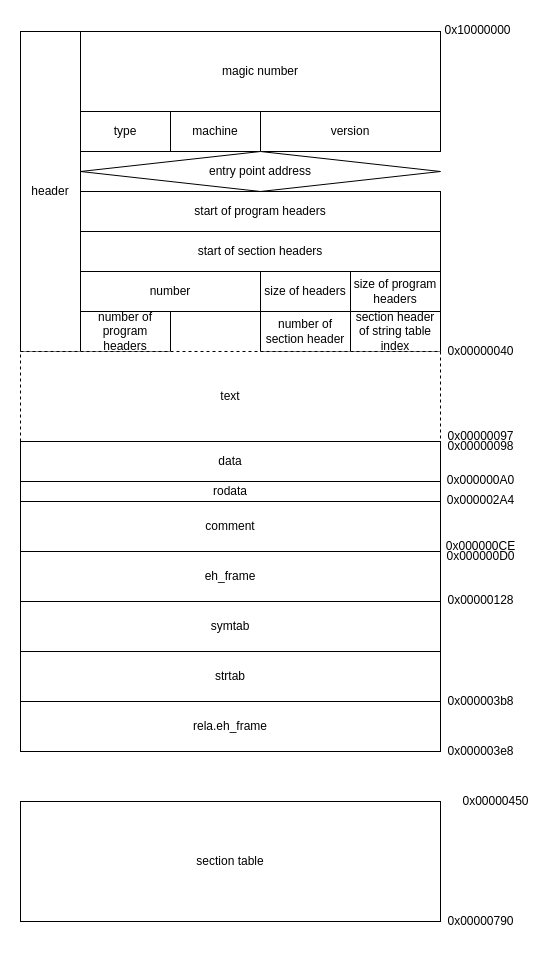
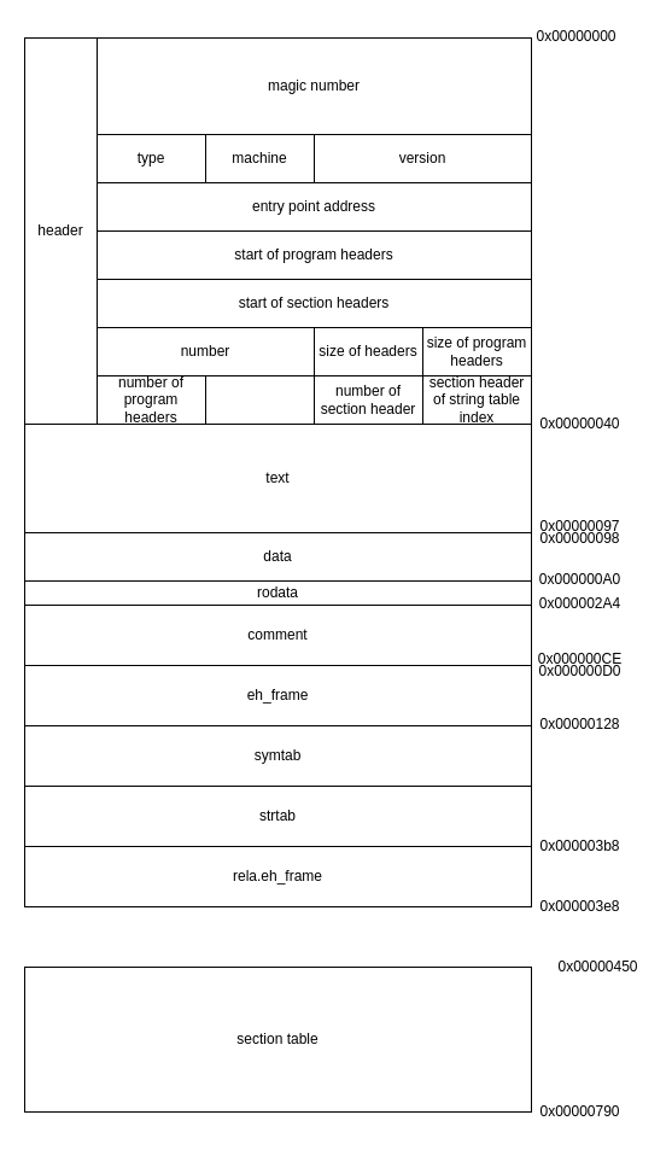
  <mxCell id="0" />
  <mxCell id="1" parent="0" />
  <mxCell id="2" value="header" style="rounded=0;whiteSpace=wrap;html=1;" vertex="1" parent="1"><mxGeometry x="20" y="31" width="60" height="320" as="geometry" /></mxCell>
  <mxCell id="3" value="magic number" style="rounded=0;whiteSpace=wrap;html=1;" vertex="1" parent="1"><mxGeometry x="80" y="31" width="360" height="80" as="geometry" /></mxCell>
  <mxCell id="4" value="type" style="rounded=0;whiteSpace=wrap;html=1;" vertex="1" parent="1"><mxGeometry x="80" y="111" width="90" height="40" as="geometry" /></mxCell>
  <mxCell id="5" value="machine" style="rounded=0;whiteSpace=wrap;html=1;" vertex="1" parent="1"><mxGeometry x="170" y="111" width="90" height="40" as="geometry" /></mxCell>
  <mxCell id="6" value="version" style="rounded=0;whiteSpace=wrap;html=1;" vertex="1" parent="1"><mxGeometry x="260" y="111" width="180" height="40" as="geometry" /></mxCell>
- <mxCell id="7" value="entry point address" style="rhombus;whiteSpace=wrap;html=1;" vertex="1" parent="1"><mxGeometry x="80" y="151" width="360" height="40" as="geometry" /></mxCell>
+ <mxCell id="7" value="entry point address" style="rounded=0;whiteSpace=wrap;html=1;" vertex="1" parent="1"><mxGeometry x="80" y="151" width="360" height="40" as="geometry" /></mxCell>
  <mxCell id="8" value="start of program headers" style="rounded=0;whiteSpace=wrap;html=1;" vertex="1" parent="1"><mxGeometry x="80" y="191" width="360" height="40" as="geometry" /></mxCell>
  <mxCell id="9" value="start of section headers" style="rounded=0;whiteSpace=wrap;html=1;" vertex="1" parent="1"><mxGeometry x="80" y="231" width="360" height="40" as="geometry" /></mxCell>
  <mxCell id="10" value="number" style="rounded=0;whiteSpace=wrap;html=1;" vertex="1" parent="1"><mxGeometry x="80" y="271" width="180" height="40" as="geometry" /></mxCell>
  <mxCell id="11" value="size of headers" style="rounded=0;whiteSpace=wrap;html=1;" vertex="1" parent="1"><mxGeometry x="260" y="271" width="90" height="40" as="geometry" /></mxCell>
  <mxCell id="12" value="&lt;font style=&quot;line-height: 120% ; font-size: 12px&quot;&gt;size of program headers&lt;/font&gt;" style="rounded=0;whiteSpace=wrap;html=1;" vertex="1" parent="1"><mxGeometry x="350" y="271" width="90" height="40" as="geometry" /></mxCell>
  <mxCell id="13" value="&lt;font style=&quot;line-height: 120% ; font-size: 12px&quot;&gt;number of program headers&lt;/font&gt;" style="rounded=0;whiteSpace=wrap;html=1;" vertex="1" parent="1"><mxGeometry x="80" y="311" width="90" height="40" as="geometry" /></mxCell>
  <mxCell id="14" value="&lt;font style=&quot;line-height: 120% ; font-size: 12px&quot;&gt;number of section header&lt;/font&gt;" style="rounded=0;whiteSpace=wrap;html=1;" vertex="1" parent="1"><mxGeometry x="260" y="311" width="90" height="40" as="geometry" /></mxCell>
  <mxCell id="15" value="&lt;font style=&quot;line-height: 120% ; font-size: 12px&quot;&gt;section header of string table index&lt;/font&gt;" style="rounded=0;whiteSpace=wrap;html=1;" vertex="1" parent="1"><mxGeometry x="350" y="311" width="90" height="40" as="geometry" /></mxCell>
- <mxCell id="16" value="0x10000000" style="text;html=1;align=center;verticalAlign=middle;resizable=0;points=[];autosize=1;" vertex="1" parent="1"><mxGeometry x="437" y="20" width="80" height="20" as="geometry" /></mxCell>
+ <mxCell id="16" value="0x00000000" style="text;html=1;align=center;verticalAlign=middle;resizable=0;points=[];autosize=1;" vertex="1" parent="1"><mxGeometry x="437" y="20" width="80" height="20" as="geometry" /></mxCell>
  <mxCell id="17" value="0x00000040" style="text;html=1;align=center;verticalAlign=middle;resizable=0;points=[];autosize=1;" vertex="1" parent="1"><mxGeometry x="440" y="341" width="80" height="20" as="geometry" /></mxCell>
- <mxCell id="18" value="text" style="rounded=0;whiteSpace=wrap;html=1;dashed=1;" vertex="1" parent="1"><mxGeometry x="20" y="351" width="420" height="90" as="geometry" /></mxCell>
+ <mxCell id="18" value="text" style="rounded=0;whiteSpace=wrap;html=1;" vertex="1" parent="1"><mxGeometry x="20" y="351" width="420" height="90" as="geometry" /></mxCell>
  <mxCell id="19" value="0x00000097" style="text;html=1;align=center;verticalAlign=middle;resizable=0;points=[];autosize=1;" vertex="1" parent="1"><mxGeometry x="440" y="426" width="80" height="20" as="geometry" /></mxCell>
  <mxCell id="20" value="data" style="rounded=0;whiteSpace=wrap;html=1;" vertex="1" parent="1"><mxGeometry x="20" y="441" width="420" height="40" as="geometry" /></mxCell>
  <mxCell id="21" value="0x00000098" style="text;html=1;align=center;verticalAlign=middle;resizable=0;points=[];autosize=1;" vertex="1" parent="1"><mxGeometry x="440" y="436" width="80" height="20" as="geometry" /></mxCell>
  <mxCell id="22" value="0x000000A0" style="text;html=1;align=center;verticalAlign=middle;resizable=0;points=[];autosize=1;" vertex="1" parent="1"><mxGeometry x="440" y="470" width="80" height="20" as="geometry" /></mxCell>
  <mxCell id="23" value="rodata" style="rounded=0;whiteSpace=wrap;html=1;" vertex="1" parent="1"><mxGeometry x="20" y="481" width="420" height="20" as="geometry" /></mxCell>
  <mxCell id="24" value="0x000002A4" style="text;html=1;align=center;verticalAlign=middle;resizable=0;points=[];autosize=1;" vertex="1" parent="1"><mxGeometry x="440" y="490" width="80" height="20" as="geometry" /></mxCell>
  <mxCell id="25" value="comment" style="rounded=0;whiteSpace=wrap;html=1;" vertex="1" parent="1"><mxGeometry x="20" y="501" width="420" height="50" as="geometry" /></mxCell>
  <mxCell id="26" value="0x000000CE" style="text;html=1;align=center;verticalAlign=middle;resizable=0;points=[];autosize=1;" vertex="1" parent="1"><mxGeometry x="440" y="536" width="80" height="20" as="geometry" /></mxCell>
  <mxCell id="27" value="eh_frame" style="rounded=0;whiteSpace=wrap;html=1;" vertex="1" parent="1"><mxGeometry x="20" y="551" width="420" height="50" as="geometry" /></mxCell>
  <mxCell id="28" value="0x000000D0" style="text;html=1;align=center;verticalAlign=middle;resizable=0;points=[];autosize=1;" vertex="1" parent="1"><mxGeometry x="440" y="546" width="80" height="20" as="geometry" /></mxCell>
  <mxCell id="29" value="0x00000128" style="text;html=1;align=center;verticalAlign=middle;resizable=0;points=[];autosize=1;" vertex="1" parent="1"><mxGeometry x="440" y="590" width="80" height="20" as="geometry" /></mxCell>
  <mxCell id="30" value="symtab" style="rounded=0;whiteSpace=wrap;html=1;" vertex="1" parent="1"><mxGeometry x="20" y="601" width="420" height="50" as="geometry" /></mxCell>
  <mxCell id="31" value="strtab" style="rounded=0;whiteSpace=wrap;html=1;" vertex="1" parent="1"><mxGeometry x="20" y="651" width="420" height="50" as="geometry" /></mxCell>
  <mxCell id="32" value="0x000003b8" style="text;html=1;align=center;verticalAlign=middle;resizable=0;points=[];autosize=1;" vertex="1" parent="1"><mxGeometry x="440" y="691" width="80" height="20" as="geometry" /></mxCell>
  <mxCell id="33" value="rela.eh_frame" style="rounded=0;whiteSpace=wrap;html=1;" vertex="1" parent="1"><mxGeometry x="20" y="701" width="420" height="50" as="geometry" /></mxCell>
  <mxCell id="34" value="0x000003e8" style="text;html=1;align=center;verticalAlign=middle;resizable=0;points=[];autosize=1;" vertex="1" parent="1"><mxGeometry x="440" y="741" width="80" height="20" as="geometry" /></mxCell>
  <mxCell id="35" value="section table" style="rounded=0;whiteSpace=wrap;html=1;" vertex="1" parent="1"><mxGeometry x="20" y="801" width="420" height="120" as="geometry" /></mxCell>
  <mxCell id="36" value="0x00000450" style="text;html=1;align=center;verticalAlign=middle;resizable=0;points=[];autosize=1;" vertex="1" parent="1"><mxGeometry x="455" y="791" width="80" height="20" as="geometry" /></mxCell>
  <mxCell id="37" value="0x00000790" style="text;html=1;align=center;verticalAlign=middle;resizable=0;points=[];autosize=1;" vertex="1" parent="1"><mxGeometry x="440" y="911" width="80" height="20" as="geometry" /></mxCell>
